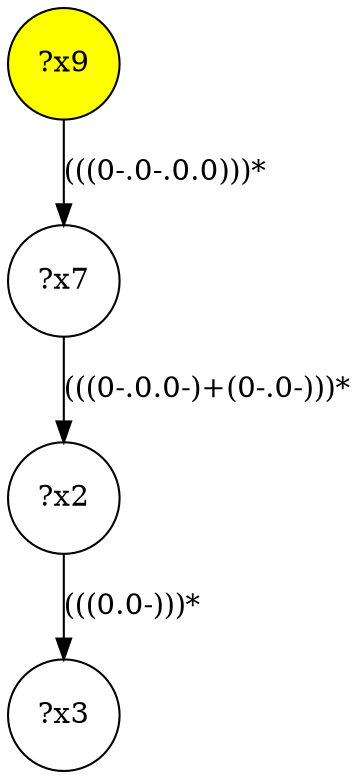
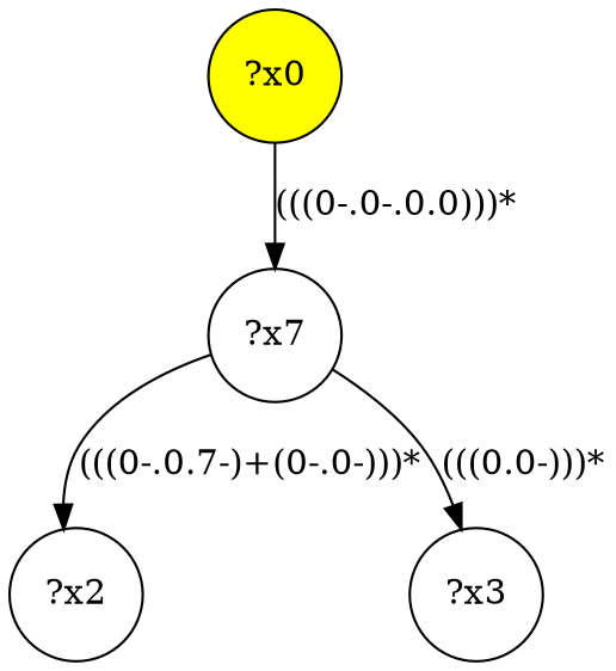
  digraph {
    node [shape=circle]
-   n1 [fillcolor=yellow label="?x9" style="filled,"]
+   n1 [fillcolor=yellow label="?x0" style="filled,"]
    n2 [label="?x7"]
    n3 [label="?x2"]
    n4 [label="?x3"]
    n1 -> n2 [label="(((0-.0-.0.0)))*"]
-   n2 -> n3 [label="(((0-.0.0-)+(0-.0-)))*"]
-   n3 -> n4 [label="(((0.0-)))*"]
+   n2 -> n3 [label="(((0-.0.7-)+(0-.0-)))*"]
+   n2 -> n4 [label="(((0.0-)))*"]
  }
